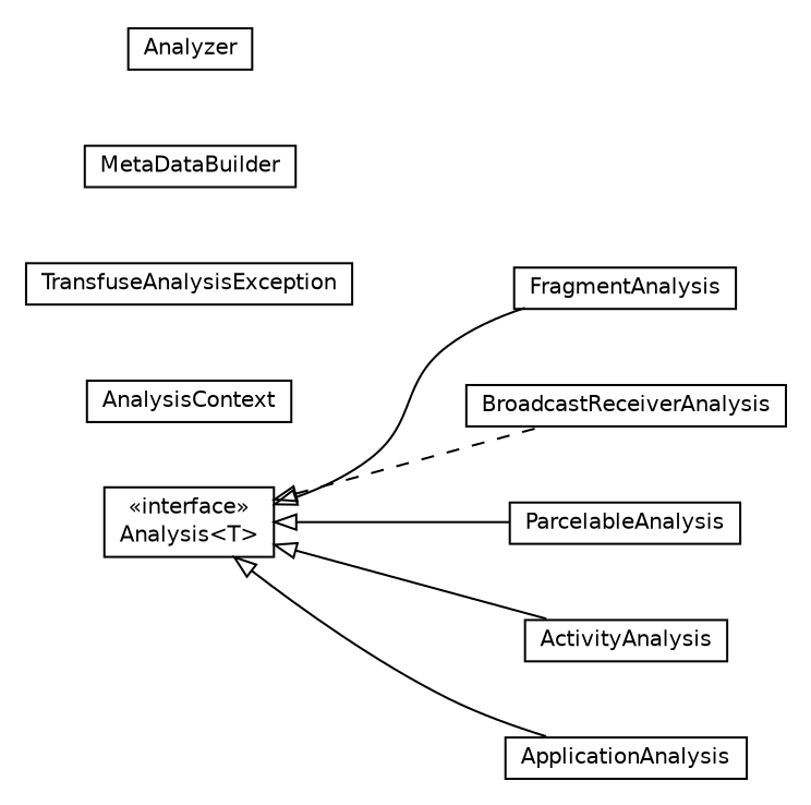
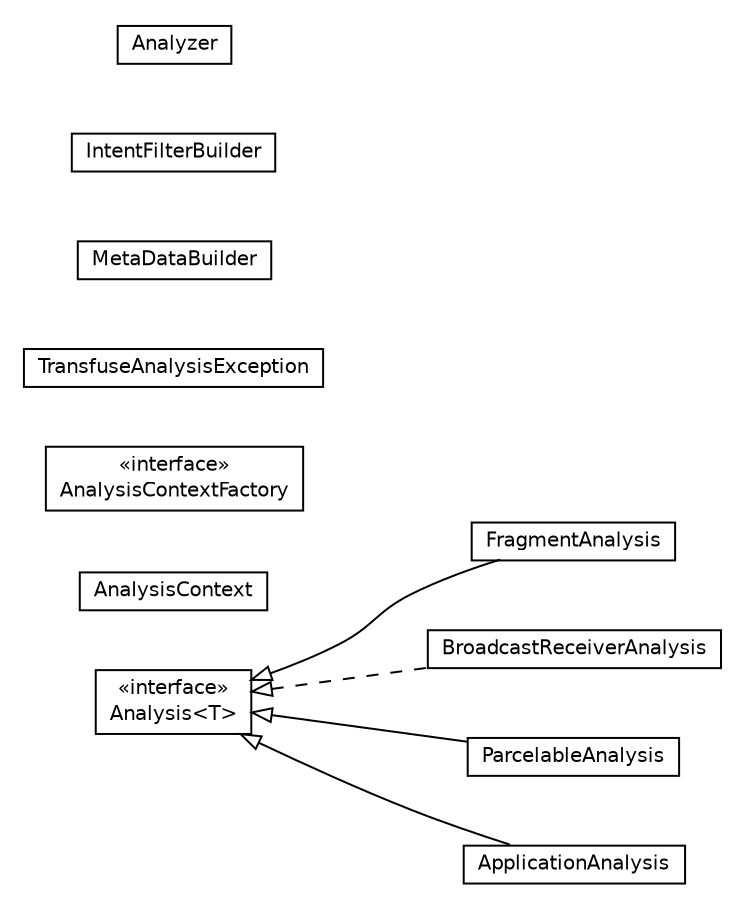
  digraph {
    nodesep=0.25
    rankdir=LR
    ranksep=0.5
    node [fontcolor=black fontname=Helvetica fontsize=10.0 shape=plaintext]
    edge [arrowtail=empty dir=back fontname=Helvetica fontsize=10 headport=p labelfontname=Helvetica labelfontsize=10 style=solid tailport=p]
    n1 [label=<<table title="org.androidtransfuse.analysis.Analysis" border="0" cellborder="1" cellspacing="0" cellpadding="2" port="p" href="./Analysis.html"> 		<tr><td><table border="0" cellspacing="0" cellpadding="1"> <tr><td align="center" balign="center"> &#171;interface&#187; </td></tr> <tr><td align="center" balign="center"> Analysis&lt;T&gt; </td></tr> 		</table></td></tr> 		</table>>]
    n2 [label=<<table title="org.androidtransfuse.analysis.FragmentAnalysis" border="0" cellborder="1" cellspacing="0" cellpadding="2" port="p" href="./FragmentAnalysis.html"> 		<tr><td><table border="0" cellspacing="0" cellpadding="1"> <tr><td align="center" balign="center"> FragmentAnalysis </td></tr> 		</table></td></tr> 		</table>>]
    n3 [label=<<table title="org.androidtransfuse.analysis.BroadcastReceiverAnalysis" border="0" cellborder="1" cellspacing="0" cellpadding="2" port="p" href="./BroadcastReceiverAnalysis.html"> 		<tr><td><table border="0" cellspacing="0" cellpadding="1"> <tr><td align="center" balign="center"> BroadcastReceiverAnalysis </td></tr> 		</table></td></tr> 		</table>>]
    n4 [label=<<table title="org.androidtransfuse.analysis.ParcelableAnalysis" border="0" cellborder="1" cellspacing="0" cellpadding="2" port="p" href="./ParcelableAnalysis.html"> 		<tr><td><table border="0" cellspacing="0" cellpadding="1"> <tr><td align="center" balign="center"> ParcelableAnalysis </td></tr> 		</table></td></tr> 		</table>>]
-   n5 [label=<<table title="org.androidtransfuse.analysis.ActivityAnalysis" border="0" cellborder="1" cellspacing="0" cellpadding="2" port="p" href="./ActivityAnalysis.html"> 		<tr><td><table border="0" cellspacing="0" cellpadding="1"> <tr><td align="center" balign="center"> ActivityAnalysis </td></tr> 		</table></td></tr> 		</table>>]
    n6 [label=<<table title="org.androidtransfuse.analysis.ApplicationAnalysis" border="0" cellborder="1" cellspacing="0" cellpadding="2" port="p" href="./ApplicationAnalysis.html"> 		<tr><td><table border="0" cellspacing="0" cellpadding="1"> <tr><td align="center" balign="center"> ApplicationAnalysis </td></tr> 		</table></td></tr> 		</table>>]
    n7 [label=<<table title="org.androidtransfuse.analysis.AnalysisContext" border="0" cellborder="1" cellspacing="0" cellpadding="2" port="p" href="./AnalysisContext.html"> 		<tr><td><table border="0" cellspacing="0" cellpadding="1"> <tr><td align="center" balign="center"> AnalysisContext </td></tr> 		</table></td></tr> 		</table>>]
+   n8 [label=<<table title="org.androidtransfuse.analysis.AnalysisContextFactory" border="0" cellborder="1" cellspacing="0" cellpadding="2" port="p" href="./AnalysisContextFactory.html"> 		<tr><td><table border="0" cellspacing="0" cellpadding="1"> <tr><td align="center" balign="center"> &#171;interface&#187; </td></tr> <tr><td align="center" balign="center"> AnalysisContextFactory </td></tr> 		</table></td></tr> 		</table>>]
    n9 [label=<<table title="org.androidtransfuse.analysis.TransfuseAnalysisException" border="0" cellborder="1" cellspacing="0" cellpadding="2" port="p" href="./TransfuseAnalysisException.html"> 		<tr><td><table border="0" cellspacing="0" cellpadding="1"> <tr><td align="center" balign="center"> TransfuseAnalysisException </td></tr> 		</table></td></tr> 		</table>>]
    n10 [label=<<table title="org.androidtransfuse.analysis.MetaDataBuilder" border="0" cellborder="1" cellspacing="0" cellpadding="2" port="p" href="./MetaDataBuilder.html"> 		<tr><td><table border="0" cellspacing="0" cellpadding="1"> <tr><td align="center" balign="center"> MetaDataBuilder </td></tr> 		</table></td></tr> 		</table>>]
+   n11 [label=<<table title="org.androidtransfuse.analysis.IntentFilterBuilder" border="0" cellborder="1" cellspacing="0" cellpadding="2" port="p" href="./IntentFilterBuilder.html"> 		<tr><td><table border="0" cellspacing="0" cellpadding="1"> <tr><td align="center" balign="center"> IntentFilterBuilder </td></tr> 		</table></td></tr> 		</table>>]
    n12 [label=<<table title="org.androidtransfuse.analysis.Analyzer" border="0" cellborder="1" cellspacing="0" cellpadding="2" port="p" href="./Analyzer.html"> 		<tr><td><table border="0" cellspacing="0" cellpadding="1"> <tr><td align="center" balign="center"> Analyzer </td></tr> 		</table></td></tr> 		</table>>]
    n1 -> n2
    n1 -> n3 [style=dashed]
    n1 -> n4
-   n1 -> n5
    n1 -> n6
  }
